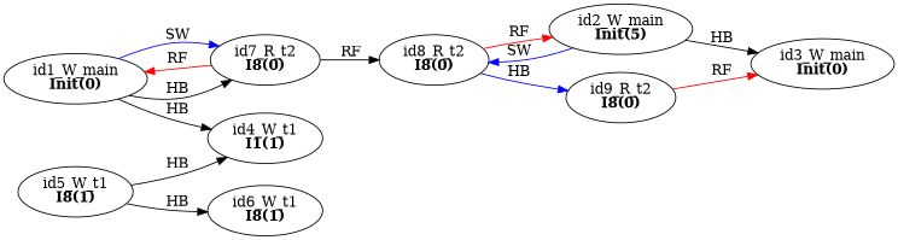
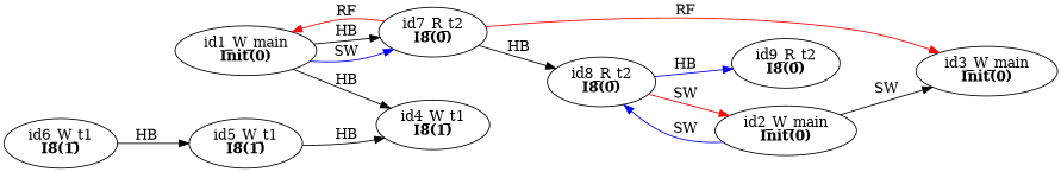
  digraph {
    rankdir=LR
    splines=true
    edge [color=black]
    n1 [label=<id1_W_main<br/><B>Init(0)</B>>]
-   n2 [label=<id4_W_t1<br/><B>I1(1)</B>>]
+   n2 [label=<id4_W_t1<br/><B>I8(1)</B>>]
    n3 [label=<id7_R_t2<br/><B>I8(0)</B>>]
-   n4 [label=<id2_W_main<br/><B>Init(5)</B>>]
+   n4 [label=<id2_W_main<br/><B>Init(0)</B>>]
    n5 [label=<id3_W_main<br/><B>Init(0)</B>>]
    n6 [label=<id8_R_t2<br/><B>I8(0)</B>>]
    n7 [label=<id9_R_t2<br/><B>I8(0)</B>>]
    n8 [label=<id5_W_t1<br/><B>I8(1)</B>>]
    n9 [label=<id6_W_t1<br/><B>I8(1)</B>>]
    n1 -> n2 [label=HB]
    n1 -> n3 [label=HB]
    n1 -> n3 [color=blue label=SW]
    n3 -> n1 [color=red label=RF]
-   n3 -> n6 [label=RF]
-   n4 -> n5 [label=HB]
+   n3 -> n6 [label=HB]
+   n4 -> n5 [label=SW]
    n4 -> n6 [color=blue label=SW]
-   n6 -> n4 [color=red label=RF]
+   n6 -> n4 [color=red label=SW]
    n6 -> n7 [color=blue label=HB]
-   n7 -> n5 [color=red label=RF]
+   n3 -> n5 [color=red label=RF]
    n8 -> n2 [label=HB]
-   n8 -> n9 [label=HB]
+   n9 -> n8 [label=HB]
  }
